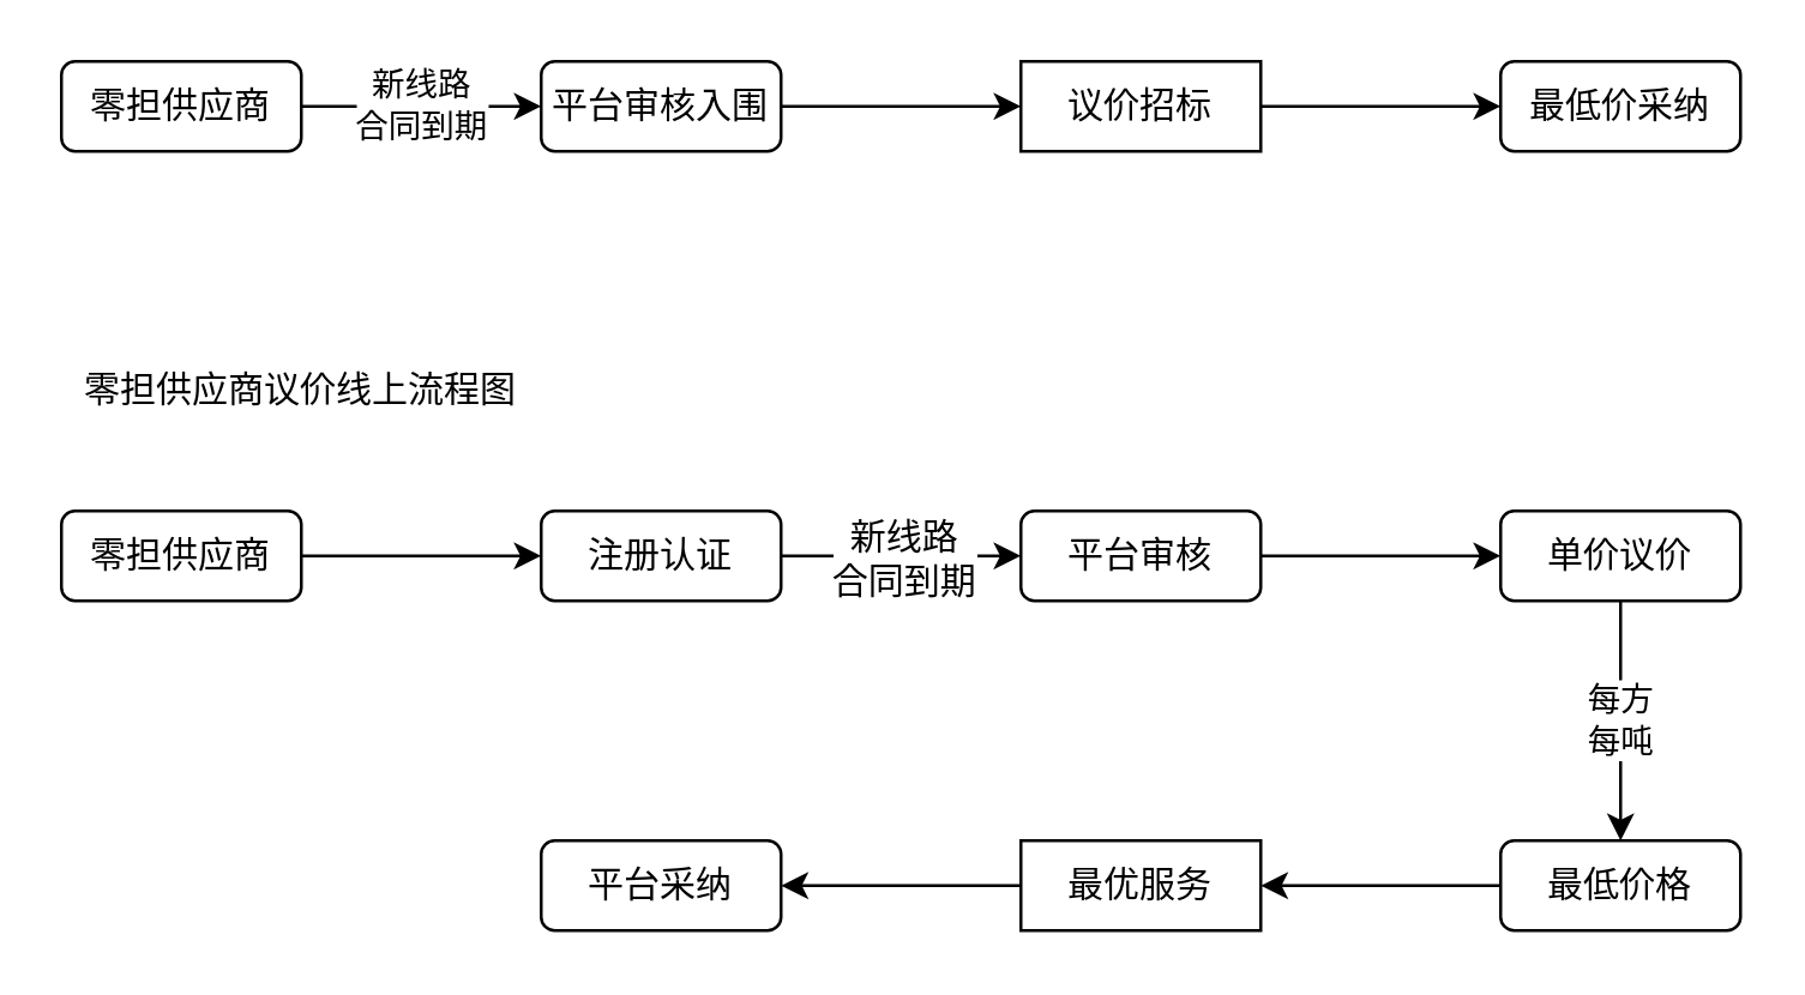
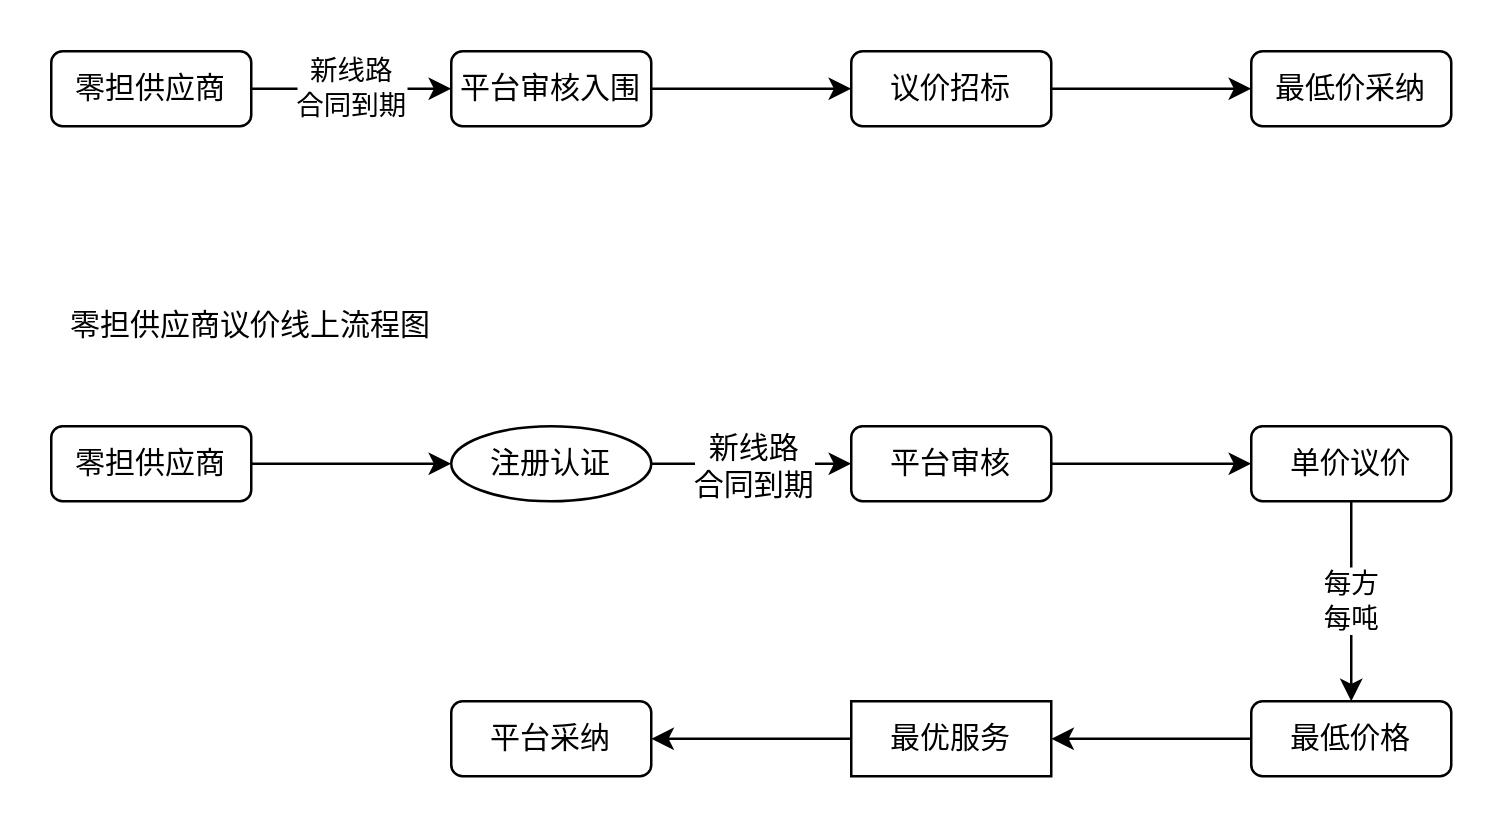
  <mxCell id="0" />
  <mxCell id="1" parent="0" />
  <mxCell id="2" value="新线路&lt;br&gt;合同到期" style="edgeStyle=orthogonalEdgeStyle;rounded=0;orthogonalLoop=1;jettySize=auto;html=1;" edge="1" parent="1" source="3" target="5"><mxGeometry relative="1" as="geometry" /></mxCell>
  <mxCell id="3" value="零担供应商" style="rounded=1;whiteSpace=wrap;html=1;" vertex="1" parent="1"><mxGeometry x="20" y="20" width="80" height="30" as="geometry" /></mxCell>
  <mxCell id="4" style="edgeStyle=orthogonalEdgeStyle;rounded=0;orthogonalLoop=1;jettySize=auto;html=1;entryX=0;entryY=0.5;entryDx=0;entryDy=0;" edge="1" parent="1" source="5" target="7"><mxGeometry relative="1" as="geometry" /></mxCell>
  <mxCell id="5" value="平台审核入围" style="rounded=1;whiteSpace=wrap;html=1;" vertex="1" parent="1"><mxGeometry x="180" y="20" width="80" height="30" as="geometry" /></mxCell>
  <mxCell id="6" value="" style="edgeStyle=orthogonalEdgeStyle;rounded=0;orthogonalLoop=1;jettySize=auto;html=1;" edge="1" parent="1" source="7" target="8"><mxGeometry relative="1" as="geometry" /></mxCell>
- <mxCell id="7" value="议价招标" style="whiteSpace=wrap;html=1;rounded=0;" vertex="1" parent="1"><mxGeometry x="340" y="20" width="80" height="30" as="geometry" /></mxCell>
+ <mxCell id="7" value="议价招标" style="rounded=1;whiteSpace=wrap;html=1;" vertex="1" parent="1"><mxGeometry x="340" y="20" width="80" height="30" as="geometry" /></mxCell>
  <mxCell id="8" value="最低价采纳" style="rounded=1;whiteSpace=wrap;html=1;" vertex="1" parent="1"><mxGeometry x="500" y="20" width="80" height="30" as="geometry" /></mxCell>
  <mxCell id="9" value="" style="edgeStyle=orthogonalEdgeStyle;rounded=0;orthogonalLoop=1;jettySize=auto;html=1;" edge="1" parent="1" source="10" target="13"><mxGeometry relative="1" as="geometry" /></mxCell>
  <mxCell id="10" value="零担供应商" style="rounded=1;whiteSpace=wrap;html=1;" vertex="1" parent="1"><mxGeometry x="20" y="170" width="80" height="30" as="geometry" /></mxCell>
  <mxCell id="11" style="edgeStyle=orthogonalEdgeStyle;rounded=0;orthogonalLoop=1;jettySize=auto;html=1;entryX=0;entryY=0.5;entryDx=0;entryDy=0;" edge="1" parent="1" source="13" target="15"><mxGeometry relative="1" as="geometry" /></mxCell>
  <mxCell id="12" value="新线路&lt;br&gt;合同到期" style="text;html=1;align=center;verticalAlign=middle;resizable=0;points=[];labelBackgroundColor=#ffffff;" vertex="1" connectable="0" parent="11"><mxGeometry x="-0.312" y="1" relative="1" as="geometry"><mxPoint x="12" y="1" as="offset" /></mxGeometry></mxCell>
- <mxCell id="13" value="注册认证" style="rounded=1;whiteSpace=wrap;html=1;" vertex="1" parent="1"><mxGeometry x="180" y="170" width="80" height="30" as="geometry" /></mxCell>
+ <mxCell id="13" value="注册认证" style="ellipse;whiteSpace=wrap;html=1;" vertex="1" parent="1"><mxGeometry x="180" y="170" width="80" height="30" as="geometry" /></mxCell>
  <mxCell id="14" style="edgeStyle=orthogonalEdgeStyle;rounded=0;orthogonalLoop=1;jettySize=auto;html=1;" edge="1" parent="1" source="15" target="17"><mxGeometry relative="1" as="geometry" /></mxCell>
  <mxCell id="15" value="平台审核" style="rounded=1;whiteSpace=wrap;html=1;" vertex="1" parent="1"><mxGeometry x="340" y="170" width="80" height="30" as="geometry" /></mxCell>
  <mxCell id="16" value="每方&lt;br&gt;每吨" style="edgeStyle=orthogonalEdgeStyle;rounded=0;orthogonalLoop=1;jettySize=auto;html=1;" edge="1" parent="1" source="17" target="19"><mxGeometry relative="1" as="geometry" /></mxCell>
  <mxCell id="17" value="单价议价" style="rounded=1;whiteSpace=wrap;html=1;" vertex="1" parent="1"><mxGeometry x="500" y="170" width="80" height="30" as="geometry" /></mxCell>
  <mxCell id="18" value="" style="edgeStyle=orthogonalEdgeStyle;rounded=0;orthogonalLoop=1;jettySize=auto;html=1;" edge="1" parent="1" source="19" target="21"><mxGeometry relative="1" as="geometry" /></mxCell>
  <mxCell id="19" value="最低价格" style="rounded=1;whiteSpace=wrap;html=1;" vertex="1" parent="1"><mxGeometry x="500" y="280" width="80" height="30" as="geometry" /></mxCell>
  <mxCell id="20" value="" style="edgeStyle=orthogonalEdgeStyle;rounded=0;orthogonalLoop=1;jettySize=auto;html=1;" edge="1" parent="1" source="21" target="22"><mxGeometry relative="1" as="geometry" /></mxCell>
  <mxCell id="21" value="最优服务" style="whiteSpace=wrap;html=1;rounded=0;" vertex="1" parent="1"><mxGeometry x="340" y="280" width="80" height="30" as="geometry" /></mxCell>
  <mxCell id="22" value="平台采纳" style="rounded=1;whiteSpace=wrap;html=1;" vertex="1" parent="1"><mxGeometry x="180" y="280" width="80" height="30" as="geometry" /></mxCell>
  <mxCell id="23" value="零担供应商议价线上流程图" style="text;html=1;strokeColor=none;fillColor=none;align=center;verticalAlign=middle;whiteSpace=wrap;rounded=0;" vertex="1" parent="1"><mxGeometry x="20" y="120" width="160" height="20" as="geometry" /></mxCell>
